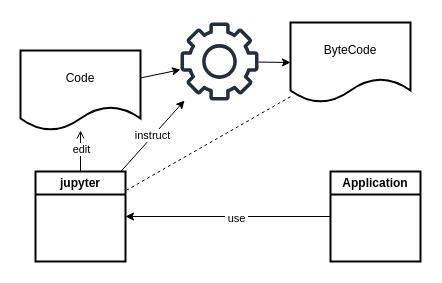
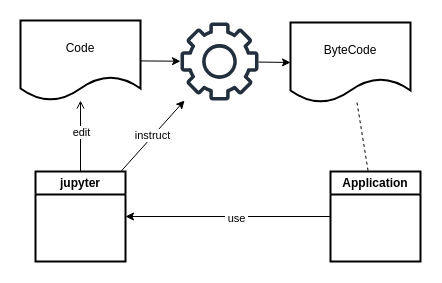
  <mxCell id="0" />
  <mxCell id="1" parent="0" />
- <mxCell id="2" style="edgeStyle=none;html=1;endArrow=none;endFill=0;dashed=1;" parent="1" source="3" target="14" edge="1"><mxGeometry relative="1" as="geometry"><mxPoint x="455" y="45" as="targetPoint" /></mxGeometry></mxCell>
+ <mxCell id="2" style="edgeStyle=none;html=1;endArrow=none;endFill=0;dashed=1;" parent="1" source="3" target="10" edge="1"><mxGeometry relative="1" as="geometry"><mxPoint x="455" y="45" as="targetPoint" /></mxGeometry></mxCell>
  <mxCell id="3" value="ByteCode" style="shape=document;whiteSpace=wrap;html=1;boundedLbl=1;flipH=0;strokeWidth=2;" parent="1" vertex="1"><mxGeometry x="290" y="22" width="120" height="80" as="geometry" /></mxCell>
  <mxCell id="4" style="edgeStyle=none;html=1;entryX=0;entryY=0.5;entryDx=0;entryDy=0;" parent="1" source="5" target="3" edge="1"><mxGeometry relative="1" as="geometry" /></mxCell>
  <mxCell id="5" value="" style="sketch=0;outlineConnect=0;fontColor=#232F3E;gradientColor=none;fillColor=#232F3D;strokeColor=none;dashed=0;verticalLabelPosition=bottom;verticalAlign=top;align=center;html=1;fontSize=12;fontStyle=0;aspect=fixed;pointerEvents=1;shape=mxgraph.aws4.gear;flipH=0;" parent="1" vertex="1"><mxGeometry x="180" y="22" width="78" height="78" as="geometry" /></mxCell>
  <mxCell id="6" style="edgeStyle=none;html=1;" parent="1" source="7" target="5" edge="1"><mxGeometry relative="1" as="geometry" /></mxCell>
- <mxCell id="7" value="Code" style="shape=document;whiteSpace=wrap;html=1;boundedLbl=1;flipH=0;strokeWidth=2;" parent="1" vertex="1"><mxGeometry x="20" y="50" width="120" height="80" as="geometry" /></mxCell>
+ <mxCell id="7" value="Code" style="shape=document;whiteSpace=wrap;html=1;boundedLbl=1;flipH=0;strokeWidth=2;" parent="1" vertex="1"><mxGeometry x="20" y="20" width="120" height="80" as="geometry" /></mxCell>
  <mxCell id="8" style="edgeStyle=none;html=1;entryX=1;entryY=0.5;entryDx=0;entryDy=0;endArrow=classic;endFill=1;" edge="1" parent="1" source="10" target="14"><mxGeometry relative="1" as="geometry" /></mxCell>
  <mxCell id="9" value="&amp;nbsp;use&amp;nbsp;" style="edgeLabel;html=1;align=center;verticalAlign=middle;resizable=0;points=[];" vertex="1" connectable="0" parent="8"><mxGeometry x="-0.073" y="1" relative="1" as="geometry"><mxPoint as="offset" /></mxGeometry></mxCell>
  <mxCell id="10" value="Application" style="swimlane;whiteSpace=wrap;html=1;strokeWidth=2;" parent="1" vertex="1"><mxGeometry x="330" y="171" width="90" height="90" as="geometry" /></mxCell>
  <mxCell id="11" style="edgeStyle=none;html=1;endArrow=open;endFill=1;" edge="1" parent="1" source="14" target="7"><mxGeometry relative="1" as="geometry" /></mxCell>
  <mxCell id="12" value="edit" style="edgeLabel;html=1;align=center;verticalAlign=middle;resizable=0;points=[];" vertex="1" connectable="0" parent="11"><mxGeometry x="0.117" relative="1" as="geometry"><mxPoint as="offset" /></mxGeometry></mxCell>
  <mxCell id="13" value="instruct" style="edgeStyle=none;html=1;endArrow=classic;endFill=1;" edge="1" parent="1" source="14" target="5"><mxGeometry relative="1" as="geometry" /></mxCell>
  <mxCell id="14" value="jupyter" style="swimlane;whiteSpace=wrap;html=1;strokeWidth=2;" vertex="1" parent="1"><mxGeometry x="35" y="171" width="90" height="90" as="geometry" /></mxCell>
